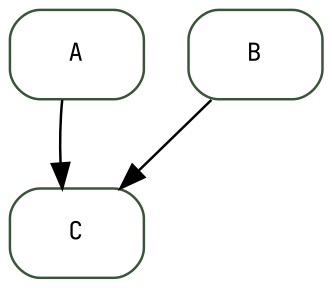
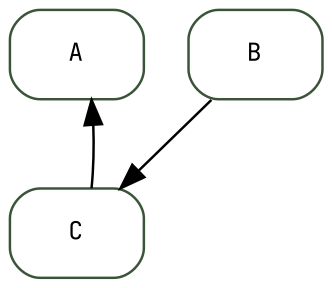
  digraph {
    bgcolor=white
    fontname="JetBrains Mono"
    node [color="0.33 0.33 0.33" fontname="JetBrains Mono" fontsize=10 penwidth=1 shape=box style=rounded]
    edge [color=black fontname="JetBrains Mono" penwidth=1]
    n1 [label=A]
    n2 [label=C]
    n3 [label=B]
-   n1 -> n2
+   n2 -> n1
    n3 -> n2
  }
